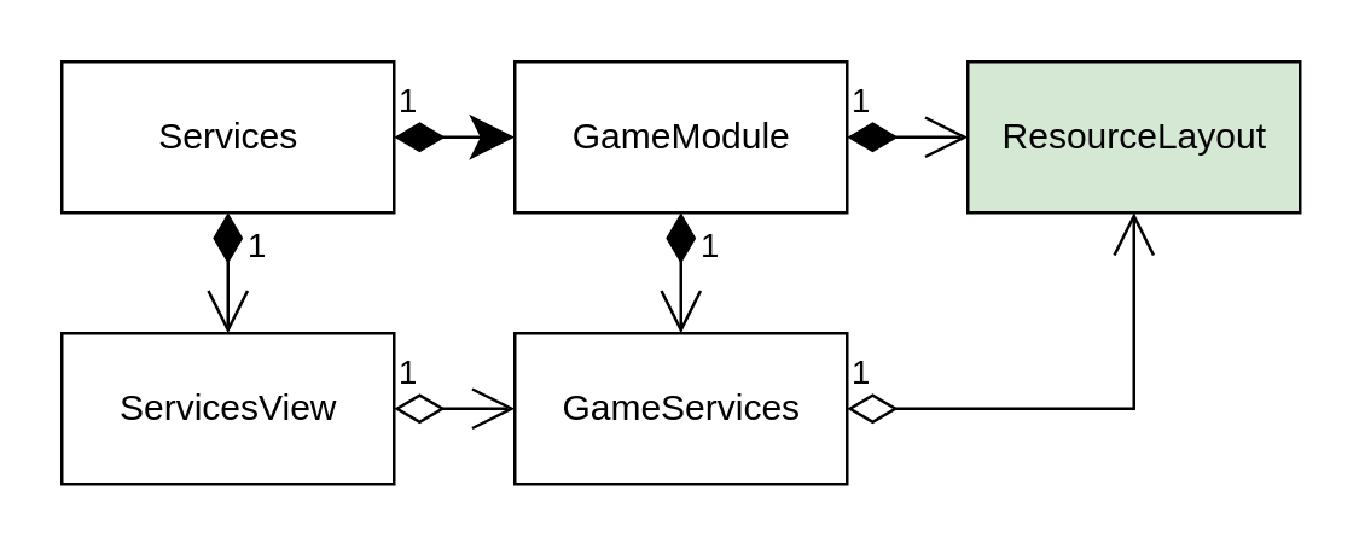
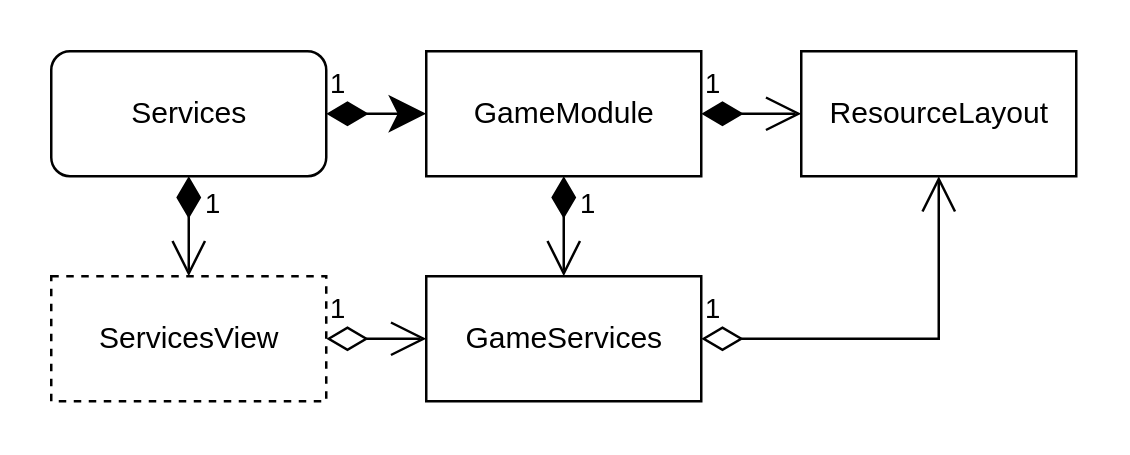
  <mxCell id="0" />
  <mxCell id="1" parent="0" />
- <mxCell id="2" value="Services" style="html=1;" vertex="1" parent="1"><mxGeometry x="20" y="20" width="110" height="50" as="geometry" /></mxCell>
+ <mxCell id="2" value="Services" style="html=1;rounded=1;" vertex="1" parent="1"><mxGeometry x="20" y="20" width="110" height="50" as="geometry" /></mxCell>
  <mxCell id="3" value="GameModule" style="html=1;" vertex="1" parent="1"><mxGeometry x="170" y="20" width="110" height="50" as="geometry" /></mxCell>
- <mxCell id="4" value="ResourceLayout" style="html=1;fillColor=#d5e8d4;" vertex="1" parent="1"><mxGeometry x="320" y="20" width="110" height="50" as="geometry" /></mxCell>
+ <mxCell id="4" value="ResourceLayout" style="html=1;" vertex="1" parent="1"><mxGeometry x="320" y="20" width="110" height="50" as="geometry" /></mxCell>
  <mxCell id="5" value="1" style="endArrow=classic;html=1;endSize=12;startArrow=diamondThin;startSize=14;startFill=1;edgeStyle=orthogonalEdgeStyle;align=left;verticalAlign=bottom;rounded=0;exitX=1;exitY=0.5;exitDx=0;exitDy=0;entryX=0;entryY=0.5;entryDx=0;entryDy=0;" edge="1" parent="1" source="2" target="3"><mxGeometry x="-1" y="3" relative="1" as="geometry"><mxPoint x="140" y="120" as="sourcePoint" /><mxPoint x="300" y="120" as="targetPoint" /></mxGeometry></mxCell>
  <mxCell id="6" value="1" style="endArrow=open;html=1;endSize=12;startArrow=diamondThin;startSize=14;startFill=1;edgeStyle=orthogonalEdgeStyle;align=left;verticalAlign=bottom;rounded=0;exitX=1;exitY=0.5;exitDx=0;exitDy=0;entryX=0;entryY=0.5;entryDx=0;entryDy=0;" edge="1" parent="1" source="3" target="4"><mxGeometry x="-1" y="3" relative="1" as="geometry"><mxPoint x="340" y="180" as="sourcePoint" /><mxPoint x="500" y="180" as="targetPoint" /></mxGeometry></mxCell>
- <mxCell id="7" value="ServicesView" style="html=1;" vertex="1" parent="1"><mxGeometry x="20" y="110" width="110" height="50" as="geometry" /></mxCell>
+ <mxCell id="7" value="ServicesView" style="html=1;dashed=1;" vertex="1" parent="1"><mxGeometry x="20" y="110" width="110" height="50" as="geometry" /></mxCell>
  <mxCell id="8" value="GameServices" style="html=1;" vertex="1" parent="1"><mxGeometry x="170" y="110" width="110" height="50" as="geometry" /></mxCell>
  <mxCell id="9" value="1" style="endArrow=open;html=1;endSize=12;startArrow=diamondThin;startSize=14;startFill=1;edgeStyle=orthogonalEdgeStyle;align=left;verticalAlign=bottom;rounded=0;exitX=0.5;exitY=1;exitDx=0;exitDy=0;entryX=0.5;entryY=0;entryDx=0;entryDy=0;" edge="1" parent="1" source="3" target="8"><mxGeometry y="5" relative="1" as="geometry"><mxPoint x="330" y="140" as="sourcePoint" /><mxPoint x="490" y="140" as="targetPoint" /><mxPoint as="offset" /></mxGeometry></mxCell>
  <mxCell id="10" value="1" style="endArrow=open;html=1;endSize=12;startArrow=diamondThin;startSize=14;startFill=0;edgeStyle=orthogonalEdgeStyle;align=left;verticalAlign=bottom;rounded=0;exitX=1;exitY=0.5;exitDx=0;exitDy=0;entryX=0.5;entryY=1;entryDx=0;entryDy=0;" edge="1" parent="1" source="8" target="4"><mxGeometry x="-1" y="3" relative="1" as="geometry"><mxPoint x="360" y="170" as="sourcePoint" /><mxPoint x="520" y="170" as="targetPoint" /></mxGeometry></mxCell>
  <mxCell id="11" value="1" style="endArrow=open;html=1;endSize=12;startArrow=diamondThin;startSize=14;startFill=0;edgeStyle=orthogonalEdgeStyle;align=left;verticalAlign=bottom;rounded=0;exitX=1;exitY=0.5;exitDx=0;exitDy=0;entryX=0;entryY=0.5;entryDx=0;entryDy=0;" edge="1" parent="1" source="7" target="8"><mxGeometry x="-1" y="3" relative="1" as="geometry"><mxPoint x="170" y="190" as="sourcePoint" /><mxPoint x="330" y="190" as="targetPoint" /></mxGeometry></mxCell>
  <mxCell id="12" value="1" style="endArrow=open;html=1;endSize=12;startArrow=diamondThin;startSize=14;startFill=1;edgeStyle=orthogonalEdgeStyle;align=left;verticalAlign=bottom;rounded=0;exitX=0.5;exitY=1;exitDx=0;exitDy=0;entryX=0.5;entryY=0;entryDx=0;entryDy=0;" edge="1" parent="1" source="2" target="7"><mxGeometry y="5" relative="1" as="geometry"><mxPoint x="60" y="210" as="sourcePoint" /><mxPoint x="220" y="210" as="targetPoint" /><mxPoint as="offset" /></mxGeometry></mxCell>
